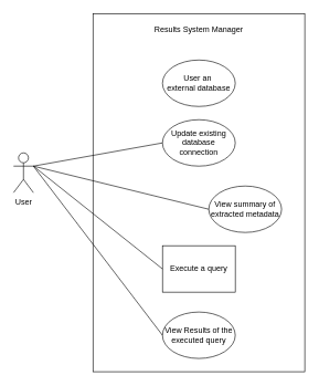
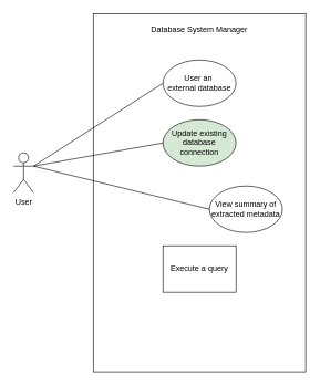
  <mxCell id="0" />
  <mxCell id="1" parent="0" />
  <mxCell id="2" value="" style="rounded=0;whiteSpace=wrap;html=1;" vertex="1" parent="1"><mxGeometry x="140" y="20" width="320" height="540" as="geometry" /></mxCell>
  <mxCell id="3" value="User" style="shape=umlActor;verticalLabelPosition=bottom;verticalAlign=top;html=1;outlineConnect=0;" vertex="1" parent="1"><mxGeometry x="20" y="230" width="30" height="60" as="geometry" /></mxCell>
  <mxCell id="4" value="User an&amp;nbsp;&lt;div&gt;external database&lt;/div&gt;" style="ellipse;whiteSpace=wrap;html=1;" vertex="1" parent="1"><mxGeometry x="245" y="90" width="110" height="70" as="geometry" /></mxCell>
  <mxCell id="5" value="Execute a query" style="whiteSpace=wrap;html=1;rounded=0;" vertex="1" parent="1"><mxGeometry x="245" y="370" width="110" height="70" as="geometry" /></mxCell>
- <mxCell id="6" value="Update existing database connection" style="ellipse;whiteSpace=wrap;html=1;" vertex="1" parent="1"><mxGeometry x="245" y="180" width="110" height="70" as="geometry" /></mxCell>
+ <mxCell id="6" value="Update existing database connection" style="ellipse;whiteSpace=wrap;html=1;fillColor=#d5e8d4;" vertex="1" parent="1"><mxGeometry x="245" y="180" width="110" height="70" as="geometry" /></mxCell>
+ <mxCell id="7" value="" style="endArrow=none;html=1;rounded=0;entryX=0;entryY=0.5;entryDx=0;entryDy=0;exitX=1;exitY=0.333;exitDx=0;exitDy=0;exitPerimeter=0;" edge="1" parent="1" source="3" target="4"><mxGeometry width="50" height="50" relative="1" as="geometry"><mxPoint x="50" y="180" as="sourcePoint" /><mxPoint x="340" y="280" as="targetPoint" /></mxGeometry></mxCell>
  <mxCell id="8" value="" style="endArrow=none;html=1;rounded=0;entryX=0;entryY=0.5;entryDx=0;entryDy=0;exitX=1;exitY=0.333;exitDx=0;exitDy=0;exitPerimeter=0;" edge="1" parent="1" source="3" target="6"><mxGeometry width="50" height="50" relative="1" as="geometry"><mxPoint x="50" y="180" as="sourcePoint" /><mxPoint x="210" y="145" as="targetPoint" /></mxGeometry></mxCell>
- <mxCell id="9" value="" style="endArrow=none;html=1;rounded=0;exitX=1;exitY=0.333;exitDx=0;exitDy=0;exitPerimeter=0;entryX=0;entryY=0.5;entryDx=0;entryDy=0;" edge="1" parent="1" source="3" target="5"><mxGeometry width="50" height="50" relative="1" as="geometry"><mxPoint x="290" y="440" as="sourcePoint" /><mxPoint x="340" y="390" as="targetPoint" /></mxGeometry></mxCell>
- <mxCell id="10" value="Results System Manager" style="text;html=1;align=center;verticalAlign=middle;whiteSpace=wrap;rounded=0;" vertex="1" parent="1"><mxGeometry x="215" y="30" width="170" height="30" as="geometry" /></mxCell>
- <mxCell id="11" value="View Results of the executed query" style="ellipse;whiteSpace=wrap;html=1;" vertex="1" parent="1"><mxGeometry x="245" y="470" width="110" height="70" as="geometry" /></mxCell>
+ <mxCell id="10" value="Database System Manager" style="text;html=1;align=center;verticalAlign=middle;whiteSpace=wrap;rounded=0;" vertex="1" parent="1"><mxGeometry x="215" y="30" width="170" height="30" as="geometry" /></mxCell>
  <mxCell id="12" value="View summary of extracted metadata" style="ellipse;whiteSpace=wrap;html=1;" vertex="1" parent="1"><mxGeometry x="315" y="280" width="110" height="70" as="geometry" /></mxCell>
  <mxCell id="13" value="" style="endArrow=none;html=1;rounded=0;exitX=1;exitY=0.333;exitDx=0;exitDy=0;exitPerimeter=0;entryX=0;entryY=0.5;entryDx=0;entryDy=0;" edge="1" parent="1" source="3" target="12"><mxGeometry width="50" height="50" relative="1" as="geometry"><mxPoint x="60" y="260" as="sourcePoint" /><mxPoint x="260" y="395" as="targetPoint" /></mxGeometry></mxCell>
- <mxCell id="14" value="" style="endArrow=none;html=1;rounded=0;exitX=1;exitY=0.333;exitDx=0;exitDy=0;exitPerimeter=0;entryX=0;entryY=0.5;entryDx=0;entryDy=0;" edge="1" parent="1" source="3" target="11"><mxGeometry width="50" height="50" relative="1" as="geometry"><mxPoint x="70" y="270" as="sourcePoint" /><mxPoint x="270" y="405" as="targetPoint" /></mxGeometry></mxCell>
